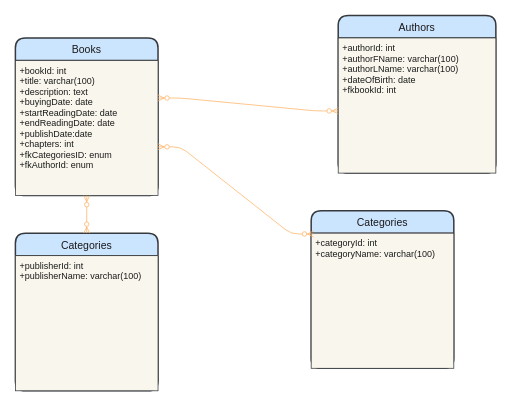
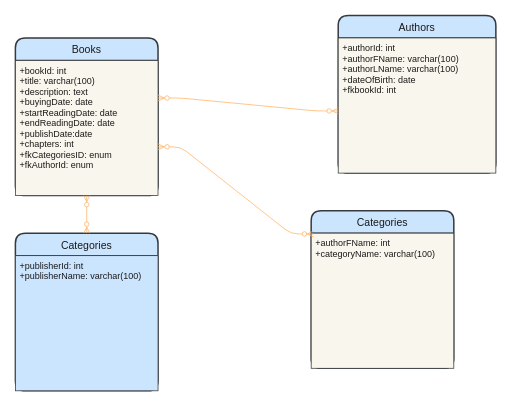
  <mxCell id="0" />
  <mxCell id="1" parent="0" />
  <mxCell id="2" value="Books" style="swimlane;childLayout=stackLayout;horizontal=1;startSize=30;horizontalStack=0;rounded=1;fontSize=14;fontStyle=0;strokeWidth=2;resizeParent=0;resizeLast=1;shadow=0;dashed=0;align=center;fillColor=#cce5ff;strokeColor=#36393d;fontColor=#1A1A1A;" parent="1" vertex="1"><mxGeometry x="20" y="50" width="190" height="210" as="geometry"><mxRectangle x="140" y="210" width="70" height="30" as="alternateBounds" /></mxGeometry></mxCell>
  <mxCell id="3" value="+bookId: int&#10;+title: varchar(100)&#10;+description: text&#10;+buyingDate: date&#10;+startReadingDate: date&#10;+endReadingDate: date&#10;+publishDate:date&#10;+chapters: int&#10;+fkCategoriesID: enum&#10;+fkAuthorId: enum" style="align=left;strokeColor=#36393d;fillColor=#f9f7ed;spacingLeft=4;fontSize=12;verticalAlign=top;resizable=0;rotatable=0;part=1;fontColor=#1A1A1A;" parent="2" vertex="1"><mxGeometry y="30" width="190" height="180" as="geometry" /></mxCell>
  <mxCell id="4" value="" style="align=left;strokeColor=#36393d;fillColor=#f9f7ed;spacingLeft=4;fontSize=12;verticalAlign=top;resizable=0;rotatable=0;part=1;fontColor=#1A1A1A;" parent="2" vertex="1"><mxGeometry y="210" width="190" as="geometry" /></mxCell>
  <mxCell id="5" value="Authors" style="swimlane;childLayout=stackLayout;horizontal=1;startSize=30;horizontalStack=0;rounded=1;fontSize=14;fontStyle=0;strokeWidth=2;resizeParent=0;resizeLast=1;shadow=0;dashed=0;align=center;fillColor=#cce5ff;strokeColor=#36393d;fontColor=#1A1A1A;" parent="1" vertex="1"><mxGeometry x="450" y="20" width="210" height="210" as="geometry"><mxRectangle x="140" y="210" width="70" height="30" as="alternateBounds" /></mxGeometry></mxCell>
  <mxCell id="6" value="+authorId: int&#10;+authorFName: varchar(100)&#10;+authorLName: varchar(100)&#10;+dateOfBirth: date&#10;+fkbookId: int" style="align=left;strokeColor=#36393d;fillColor=#f9f7ed;spacingLeft=4;fontSize=12;verticalAlign=top;resizable=0;rotatable=0;part=1;fontColor=#1A1A1A;" parent="5" vertex="1"><mxGeometry y="30" width="210" height="180" as="geometry" /></mxCell>
  <mxCell id="7" value="" style="align=left;strokeColor=#36393d;fillColor=#f9f7ed;spacingLeft=4;fontSize=12;verticalAlign=top;resizable=0;rotatable=0;part=1;fontColor=#1A1A1A;" parent="5" vertex="1"><mxGeometry y="210" width="210" as="geometry" /></mxCell>
  <mxCell id="8" style="edgeStyle=orthogonalEdgeStyle;rounded=0;orthogonalLoop=1;jettySize=auto;html=1;exitX=0.5;exitY=1;exitDx=0;exitDy=0;fontColor=#1A1A1A;" parent="5" source="6" target="6" edge="1"><mxGeometry relative="1" as="geometry" /></mxCell>
  <mxCell id="9" value="Categories" style="swimlane;childLayout=stackLayout;horizontal=1;startSize=30;horizontalStack=0;rounded=1;fontSize=14;fontStyle=0;strokeWidth=2;resizeParent=0;resizeLast=1;shadow=0;dashed=0;align=center;fillColor=#cce5ff;strokeColor=#36393d;fontColor=#1A1A1A;" parent="1" vertex="1"><mxGeometry x="414" y="280" width="190" height="210" as="geometry"><mxRectangle x="140" y="210" width="70" height="30" as="alternateBounds" /></mxGeometry></mxCell>
- <mxCell id="10" value="+categoryId: int&#10;+categoryName: varchar(100)&#10;&#10;" style="align=left;strokeColor=#36393d;fillColor=#f9f7ed;spacingLeft=4;fontSize=12;verticalAlign=top;resizable=0;rotatable=0;part=1;fontColor=#1A1A1A;" parent="9" vertex="1"><mxGeometry y="30" width="190" height="180" as="geometry" /></mxCell>
+ <mxCell id="10" value="+authorFName: int&#10;+categoryName: varchar(100)&#10;&#10;" style="align=left;strokeColor=#36393d;fillColor=#f9f7ed;spacingLeft=4;fontSize=12;verticalAlign=top;resizable=0;rotatable=0;part=1;fontColor=#1A1A1A;" parent="9" vertex="1"><mxGeometry y="30" width="190" height="180" as="geometry" /></mxCell>
  <mxCell id="11" value="" style="align=left;strokeColor=#36393d;fillColor=#f9f7ed;spacingLeft=4;fontSize=12;verticalAlign=top;resizable=0;rotatable=0;part=1;fontColor=#1A1A1A;" parent="9" vertex="1"><mxGeometry y="210" width="190" as="geometry" /></mxCell>
  <mxCell id="12" value="" style="edgeStyle=entityRelationEdgeStyle;fontSize=12;html=1;endArrow=ERzeroToMany;endFill=1;startArrow=ERzeroToMany;fontColor=#1A1A1A;entryX=0.016;entryY=0.148;entryDx=0;entryDy=0;entryPerimeter=0;fillColor=#ffff88;strokeColor=#FFB366;" parent="1" target="9" edge="1"><mxGeometry width="100" height="100" relative="1" as="geometry"><mxPoint x="210" y="195" as="sourcePoint" /><mxPoint x="310" y="95" as="targetPoint" /></mxGeometry></mxCell>
  <mxCell id="13" value="" style="edgeStyle=entityRelationEdgeStyle;fontSize=12;html=1;endArrow=ERzeroToMany;endFill=1;startArrow=ERzeroToMany;fontColor=#1A1A1A;entryX=0;entryY=0.54;entryDx=0;entryDy=0;entryPerimeter=0;strokeColor=#FFB366;" parent="1" target="6" edge="1"><mxGeometry width="100" height="100" relative="1" as="geometry"><mxPoint x="210" y="130" as="sourcePoint" /><mxPoint x="510" y="180" as="targetPoint" /></mxGeometry></mxCell>
  <mxCell id="14" value="Categories" style="swimlane;childLayout=stackLayout;horizontal=1;startSize=30;horizontalStack=0;rounded=1;fontSize=14;fontStyle=0;strokeWidth=2;resizeParent=0;resizeLast=1;shadow=0;dashed=0;align=center;fillColor=#cce5ff;strokeColor=#36393d;fontColor=#1A1A1A;" vertex="1" parent="1"><mxGeometry x="20" y="310" width="190" height="210" as="geometry"><mxRectangle x="140" y="210" width="70" height="30" as="alternateBounds" /></mxGeometry></mxCell>
- <mxCell id="15" value="+publisherId: int&#10;+publisherName: varchar(100)&#10;&#10;" style="align=left;strokeColor=#36393d;fillColor=#f9f7ed;spacingLeft=4;fontSize=12;verticalAlign=top;resizable=0;rotatable=0;part=1;fontColor=#1A1A1A;" vertex="1" parent="14"><mxGeometry y="30" width="190" height="180" as="geometry" /></mxCell>
+ <mxCell id="15" value="+publisherId: int&#10;+publisherName: varchar(100)&#10;&#10;" style="align=left;strokeColor=#36393d;fillColor=#cce5ff;spacingLeft=4;fontSize=12;verticalAlign=top;resizable=0;rotatable=0;part=1;fontColor=#1A1A1A;" vertex="1" parent="14"><mxGeometry y="30" width="190" height="180" as="geometry" /></mxCell>
  <mxCell id="16" value="" style="align=left;strokeColor=#36393d;fillColor=#f9f7ed;spacingLeft=4;fontSize=12;verticalAlign=top;resizable=0;rotatable=0;part=1;fontColor=#1A1A1A;" vertex="1" parent="14"><mxGeometry y="210" width="190" as="geometry" /></mxCell>
  <mxCell id="17" value="" style="fontSize=12;html=1;endArrow=ERzeroToMany;endFill=1;startArrow=ERzeroToMany;entryX=0;entryY=0;entryDx=0;entryDy=0;exitX=0.5;exitY=0;exitDx=0;exitDy=0;strokeColor=#FFB366;" edge="1" parent="1" source="14" target="4"><mxGeometry width="100" height="100" relative="1" as="geometry"><mxPoint x="290" y="280" as="sourcePoint" /><mxPoint x="390" y="180" as="targetPoint" /></mxGeometry></mxCell>
